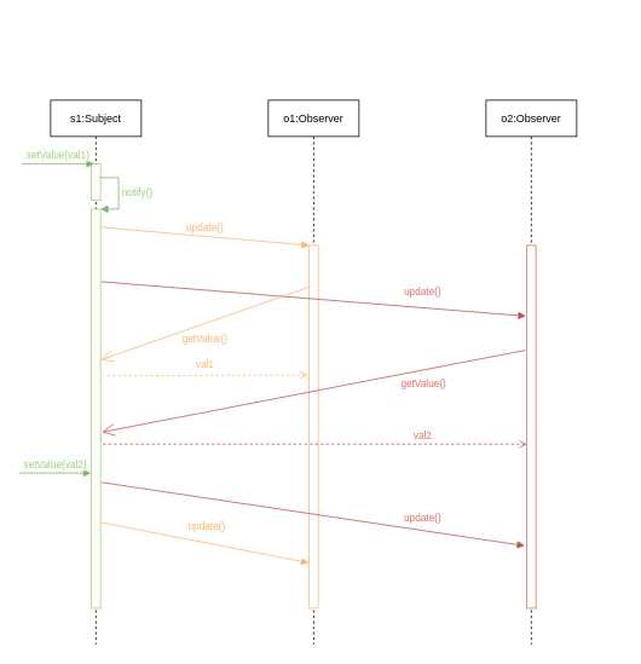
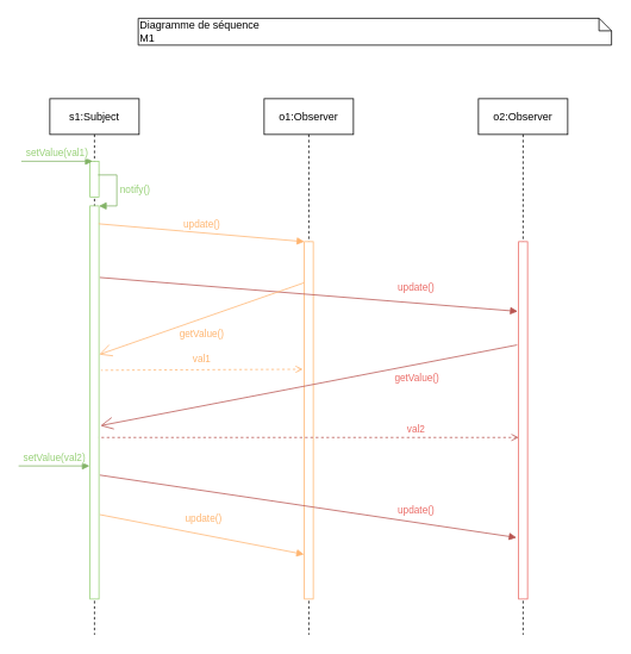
  <mxCell id="0" />
  <mxCell id="1" parent="0" />
  <mxCell id="2" value="s1:Subject" style="shape=umlLifeline;perimeter=lifelinePerimeter;whiteSpace=wrap;html=1;container=1;collapsible=0;recursiveResize=0;outlineConnect=0;" parent="1" vertex="1"><mxGeometry x="55" y="110" width="100" height="600" as="geometry" /></mxCell>
  <mxCell id="3" value="" style="html=1;points=[];perimeter=orthogonalPerimeter;strokeColor=#97D077;" parent="2" vertex="1"><mxGeometry x="45" y="70" width="10" height="40" as="geometry" /></mxCell>
  <mxCell id="4" value="" style="html=1;points=[];perimeter=orthogonalPerimeter;strokeColor=#97D077;" parent="2" vertex="1"><mxGeometry x="45" y="120" width="10" height="440" as="geometry" /></mxCell>
  <mxCell id="5" value="&lt;font color=&quot;#97d077&quot;&gt;notify()&lt;/font&gt;" style="edgeStyle=orthogonalEdgeStyle;html=1;align=left;spacingLeft=2;endArrow=block;rounded=0;entryX=1;entryY=0;exitX=0.9;exitY=0.383;exitDx=0;exitDy=0;exitPerimeter=0;fillColor=#d5e8d4;strokeColor=#82b366;" parent="2" source="3" target="4" edge="1"><mxGeometry relative="1" as="geometry"><mxPoint x="50" y="130" as="sourcePoint" /><Array as="points"><mxPoint x="75" y="85" /><mxPoint x="75" y="120" /></Array></mxGeometry></mxCell>
  <mxCell id="6" value="o1:Observer" style="shape=umlLifeline;perimeter=lifelinePerimeter;whiteSpace=wrap;html=1;container=1;collapsible=0;recursiveResize=0;outlineConnect=0;" parent="1" vertex="1"><mxGeometry x="295" y="110" width="100" height="600" as="geometry" /></mxCell>
  <mxCell id="7" value="" style="html=1;points=[];perimeter=orthogonalPerimeter;strokeColor=#FFB570;" parent="6" vertex="1"><mxGeometry x="45" y="160" width="10" height="400" as="geometry" /></mxCell>
  <mxCell id="8" value="o2:Observer" style="shape=umlLifeline;perimeter=lifelinePerimeter;whiteSpace=wrap;html=1;container=1;collapsible=0;recursiveResize=0;outlineConnect=0;" parent="1" vertex="1"><mxGeometry x="535" y="110" width="100" height="600" as="geometry" /></mxCell>
  <mxCell id="9" value="" style="html=1;points=[];perimeter=orthogonalPerimeter;strokeColor=#EA6B66;" parent="8" vertex="1"><mxGeometry x="45" y="160" width="10" height="400" as="geometry" /></mxCell>
  <mxCell id="10" value="&lt;font color=&quot;#97d077&quot;&gt;setValue(val1)&lt;/font&gt;" style="html=1;verticalAlign=bottom;endArrow=block;fillColor=#d5e8d4;strokeColor=#82b366;" parent="1" edge="1"><mxGeometry width="80" relative="1" as="geometry"><mxPoint x="23" y="180" as="sourcePoint" /><mxPoint x="103" y="180" as="targetPoint" /></mxGeometry></mxCell>
  <mxCell id="11" value="&lt;font color=&quot;#ffb570&quot;&gt;update()&lt;/font&gt;" style="html=1;verticalAlign=bottom;endArrow=block;exitX=0.967;exitY=0.4;exitDx=0;exitDy=0;exitPerimeter=0;fillColor=#fff2cc;strokeColor=#FFB570;" parent="1" target="7" edge="1"><mxGeometry x="0.001" width="80" relative="1" as="geometry"><mxPoint x="109.67" y="250" as="sourcePoint" /><mxPoint x="235" y="250" as="targetPoint" /><mxPoint as="offset" /></mxGeometry></mxCell>
  <mxCell id="12" value="&lt;font color=&quot;#ea6b66&quot;&gt;update()&lt;/font&gt;" style="html=1;verticalAlign=bottom;endArrow=block;entryX=-0.1;entryY=0.195;entryDx=0;entryDy=0;entryPerimeter=0;exitX=1.1;exitY=0.182;exitDx=0;exitDy=0;exitPerimeter=0;fillColor=#f8cecc;strokeColor=#b85450;" parent="1" source="4" target="9" edge="1"><mxGeometry x="0.509" y="9" width="80" relative="1" as="geometry"><mxPoint x="109.67" y="340" as="sourcePoint" /><mxPoint x="235" y="340" as="targetPoint" /><mxPoint as="offset" /></mxGeometry></mxCell>
  <mxCell id="13" value="" style="endArrow=open;endSize=12;html=1;exitX=-0.033;exitY=0.115;exitDx=0;exitDy=0;exitPerimeter=0;entryX=1.033;entryY=0.378;entryDx=0;entryDy=0;entryPerimeter=0;fillColor=#fff2cc;strokeColor=#FFB570;" parent="1" source="7" target="4" edge="1"><mxGeometry width="160" relative="1" as="geometry"><mxPoint x="245" y="459.67" as="sourcePoint" /><mxPoint x="405" y="459.67" as="targetPoint" /></mxGeometry></mxCell>
  <mxCell id="14" value="&lt;font color=&quot;#ffb570&quot;&gt;getValue()&lt;/font&gt;" style="edgeLabel;html=1;align=center;verticalAlign=middle;resizable=0;points=[];fontColor=#FFD966;" parent="13" vertex="1" connectable="0"><mxGeometry x="-0.269" y="-1" relative="1" as="geometry"><mxPoint x="-30.64" y="27.64" as="offset" /></mxGeometry></mxCell>
  <mxCell id="15" value="" style="endArrow=open;endSize=12;html=1;exitX=-0.167;exitY=0.289;exitDx=0;exitDy=0;exitPerimeter=0;entryX=1.167;entryY=0.559;entryDx=0;entryDy=0;entryPerimeter=0;fillColor=#f8cecc;strokeColor=#b85450;" parent="1" source="9" target="4" edge="1"><mxGeometry width="160" relative="1" as="geometry"><mxPoint x="471.66" y="361.65" as="sourcePoint" /><mxPoint x="245" y="558.35" as="targetPoint" /></mxGeometry></mxCell>
  <mxCell id="16" value="getValue()" style="edgeLabel;html=1;align=center;verticalAlign=middle;resizable=0;points=[];fontColor=#EA6B66;" parent="15" vertex="1" connectable="0"><mxGeometry x="-0.183" y="-1" relative="1" as="geometry"><mxPoint x="77.95" y="0.5" as="offset" /></mxGeometry></mxCell>
  <mxCell id="17" value="&lt;font color=&quot;#97d077&quot;&gt;setValue(val2)&lt;/font&gt;" style="html=1;verticalAlign=bottom;endArrow=block;fillColor=#d5e8d4;strokeColor=#82b366;" parent="1" edge="1"><mxGeometry width="80" relative="1" as="geometry"><mxPoint x="20" y="521" as="sourcePoint" /><mxPoint x="99.5" y="521" as="targetPoint" /></mxGeometry></mxCell>
  <mxCell id="18" value="&lt;font color=&quot;#ffb570&quot;&gt;update()&lt;/font&gt;" style="html=1;verticalAlign=bottom;endArrow=block;exitX=1.1;exitY=0.758;exitDx=0;exitDy=0;exitPerimeter=0;entryX=-0.033;entryY=0.875;entryDx=0;entryDy=0;entryPerimeter=0;fillColor=#fff2cc;strokeColor=#FFB570;" parent="1" target="7" edge="1"><mxGeometry x="-0.003" y="9" width="80" relative="1" as="geometry"><mxPoint x="111" y="575.52" as="sourcePoint" /><mxPoint x="265" y="620" as="targetPoint" /><mxPoint as="offset" /></mxGeometry></mxCell>
  <mxCell id="19" value="&lt;font color=&quot;#ea6b66&quot;&gt;update()&lt;/font&gt;" style="html=1;verticalAlign=bottom;endArrow=block;exitX=1.1;exitY=0.662;exitDx=0;exitDy=0;exitPerimeter=0;entryX=-0.233;entryY=0.803;entryDx=0;entryDy=0;entryPerimeter=0;fillColor=#f8cecc;strokeColor=#b85450;" parent="1" edge="1"><mxGeometry x="0.514" y="4" width="80" relative="1" as="geometry"><mxPoint x="111" y="531.28" as="sourcePoint" /><mxPoint x="577.67" y="601.2" as="targetPoint" /><mxPoint as="offset" /></mxGeometry></mxCell>
  <mxCell id="20" value="" style="endArrow=none;endSize=12;html=1;entryX=0.967;entryY=0.589;entryDx=0;entryDy=0;entryPerimeter=0;endFill=0;startArrow=open;startFill=0;dashed=1;fillColor=#f8cecc;strokeColor=#b85450;" parent="1" source="9" target="4" edge="1"><mxGeometry width="160" relative="1" as="geometry"><mxPoint x="545" y="489" as="sourcePoint" /><mxPoint x="121" y="554.49" as="targetPoint" /></mxGeometry></mxCell>
  <mxCell id="21" value="val2" style="edgeLabel;html=1;align=center;verticalAlign=middle;resizable=0;points=[];fontColor=#EA6B66;" parent="20" vertex="1" connectable="0"><mxGeometry x="-0.269" y="-1" relative="1" as="geometry"><mxPoint x="56" y="-8.16" as="offset" /></mxGeometry></mxCell>
  <mxCell id="22" value="" style="endArrow=none;endSize=12;html=1;exitX=-0.167;exitY=0.357;exitDx=0;exitDy=0;exitPerimeter=0;entryX=1.233;entryY=0.418;entryDx=0;entryDy=0;entryPerimeter=0;endFill=0;startArrow=open;startFill=0;dashed=1;fillColor=#fff2cc;strokeColor=#FFB570;" parent="1" source="7" target="4" edge="1"><mxGeometry width="160" relative="1" as="geometry"><mxPoint x="333" y="465.36" as="sourcePoint" /><mxPoint x="105" y="440" as="targetPoint" /></mxGeometry></mxCell>
  <mxCell id="23" value="&lt;font color=&quot;#ffb570&quot;&gt;val1&lt;/font&gt;" style="edgeLabel;html=1;align=center;verticalAlign=middle;resizable=0;points=[];fontColor=#FFD966;" parent="22" vertex="1" connectable="0"><mxGeometry x="-0.269" y="-1" relative="1" as="geometry"><mxPoint x="-30.66" y="-12.21" as="offset" /></mxGeometry></mxCell>
+ <mxCell id="24" value="Diagramme de séquence&lt;br&gt;M1" style="shape=note;whiteSpace=wrap;html=1;size=14;verticalAlign=top;align=left;spacingTop=-6;" vertex="1" parent="1"><mxGeometry x="154" y="20" width="530" height="30" as="geometry" /></mxCell>
